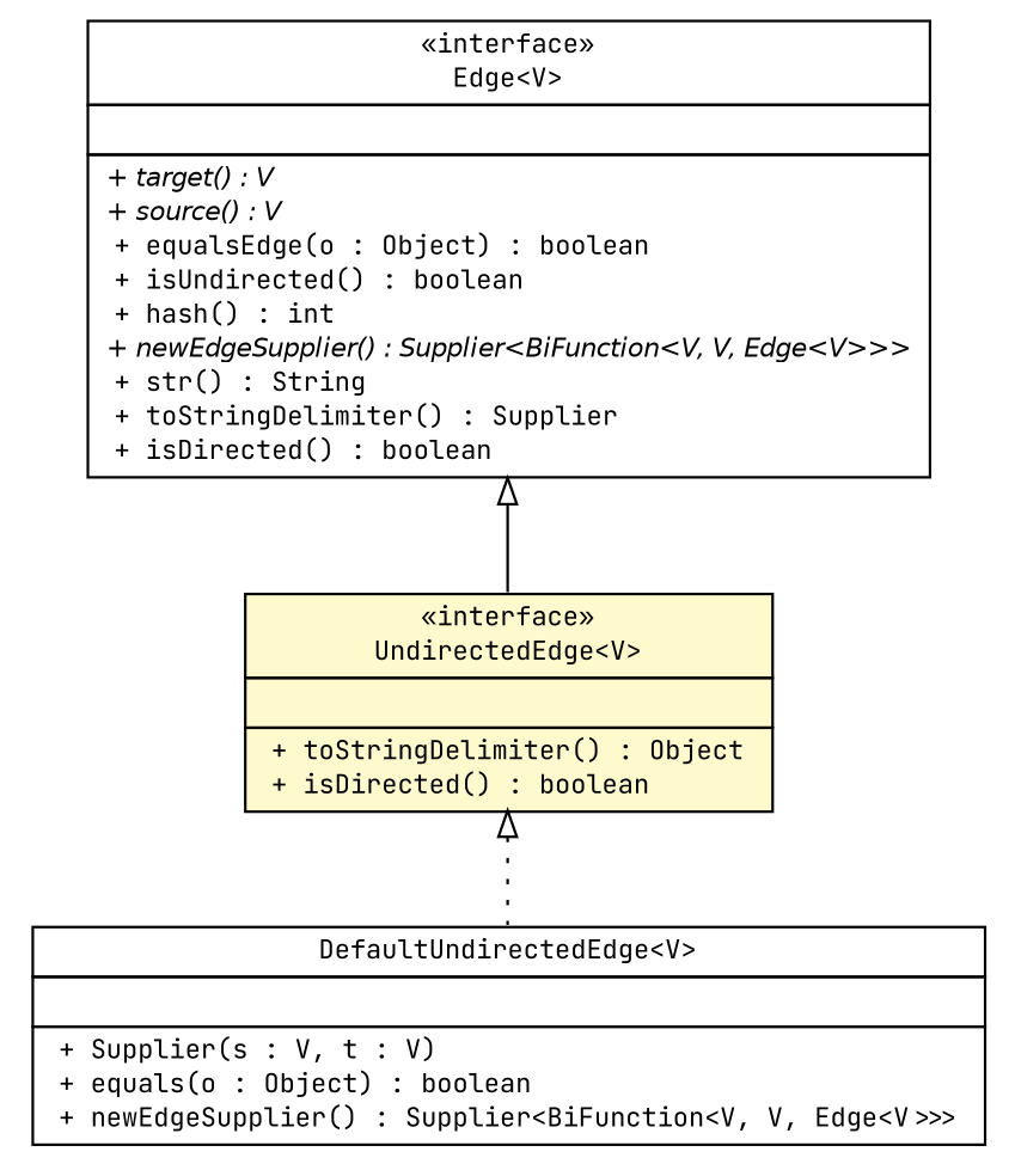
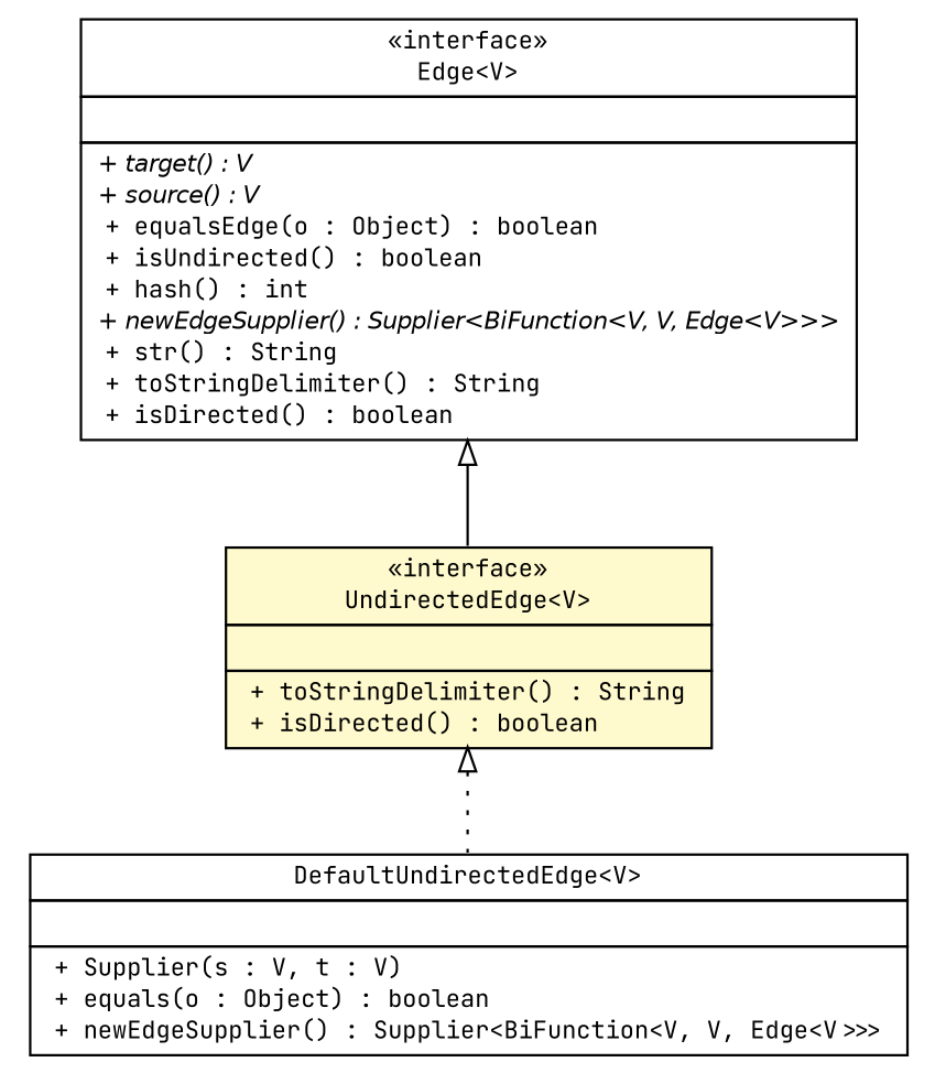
  digraph {
    fontname="JetBrains Mono"
    nodesep=0.25
    ranksep=0.5
    node [fontcolor=black fontname="JetBrains Mono" fontsize=10.0 shape=plaintext]
    edge [arrowtail=empty dir=back fontname="JetBrains Mono" fontsize=10 headport=p labelfontname=Helvetica labelfontsize=10 tailport=p]
-   n1 [label=<<table title="org.jgraphl.edge.Edge" border="0" cellborder="1" cellspacing="0" cellpadding="2" port="p" href="./Edge.html"> 		<tr><td><table border="0" cellspacing="0" cellpadding="1"> <tr><td align="center" balign="center"> &#171;interface&#187; </td></tr> <tr><td align="center" balign="center"> Edge&lt;V&gt; </td></tr> 		</table></td></tr> 		<tr><td><table border="0" cellspacing="0" cellpadding="1"> <tr><td align="left" balign="left">  </td></tr> 		</table></td></tr> 		<tr><td><table border="0" cellspacing="0" cellpadding="1"> <tr><td align="left" balign="left"><font face="Helvetica-Oblique" point-size="10.0"> + target() : V </font></td></tr> <tr><td align="left" balign="left"><font face="Helvetica-Oblique" point-size="10.0"> + source() : V </font></td></tr> <tr><td align="left" balign="left"> + equalsEdge(o : Object) : boolean </td></tr> <tr><td align="left" balign="left"> + isUndirected() : boolean </td></tr> <tr><td align="left" balign="left"> + hash() : int </td></tr> <tr><td align="left" balign="left"><font face="Helvetica-Oblique" point-size="10.0"> + newEdgeSupplier() : Supplier&lt;BiFunction&lt;V, V, Edge&lt;V&gt;&gt;&gt; </font></td></tr> <tr><td align="left" balign="left"> + str() : String </td></tr> <tr><td align="left" balign="left"> + toStringDelimiter() : Supplier </td></tr> <tr><td align="left" balign="left"> + isDirected() : boolean </td></tr> 		</table></td></tr> 		</table>>]
-   n2 [label=<<table title="org.jgraphl.edge.UndirectedEdge" border="0" cellborder="1" cellspacing="0" cellpadding="2" port="p" bgcolor="lemonChiffon" href="./UndirectedEdge.html"> 		<tr><td><table border="0" cellspacing="0" cellpadding="1"> <tr><td align="center" balign="center"> &#171;interface&#187; </td></tr> <tr><td align="center" balign="center"> UndirectedEdge&lt;V&gt; </td></tr> 		</table></td></tr> 		<tr><td><table border="0" cellspacing="0" cellpadding="1"> <tr><td align="left" balign="left">  </td></tr> 		</table></td></tr> 		<tr><td><table border="0" cellspacing="0" cellpadding="1"> <tr><td align="left" balign="left"> + toStringDelimiter() : Object </td></tr> <tr><td align="left" balign="left"> + isDirected() : boolean </td></tr> 		</table></td></tr> 		</table>>]
+   n1 [label=<<table title="org.jgraphl.edge.Edge" border="0" cellborder="1" cellspacing="0" cellpadding="2" port="p" href="./Edge.html"> 		<tr><td><table border="0" cellspacing="0" cellpadding="1"> <tr><td align="center" balign="center"> &#171;interface&#187; </td></tr> <tr><td align="center" balign="center"> Edge&lt;V&gt; </td></tr> 		</table></td></tr> 		<tr><td><table border="0" cellspacing="0" cellpadding="1"> <tr><td align="left" balign="left">  </td></tr> 		</table></td></tr> 		<tr><td><table border="0" cellspacing="0" cellpadding="1"> <tr><td align="left" balign="left"><font face="Helvetica-Oblique" point-size="10.0"> + target() : V </font></td></tr> <tr><td align="left" balign="left"><font face="Helvetica-Oblique" point-size="10.0"> + source() : V </font></td></tr> <tr><td align="left" balign="left"> + equalsEdge(o : Object) : boolean </td></tr> <tr><td align="left" balign="left"> + isUndirected() : boolean </td></tr> <tr><td align="left" balign="left"> + hash() : int </td></tr> <tr><td align="left" balign="left"><font face="Helvetica-Oblique" point-size="10.0"> + newEdgeSupplier() : Supplier&lt;BiFunction&lt;V, V, Edge&lt;V&gt;&gt;&gt; </font></td></tr> <tr><td align="left" balign="left"> + str() : String </td></tr> <tr><td align="left" balign="left"> + toStringDelimiter() : String </td></tr> <tr><td align="left" balign="left"> + isDirected() : boolean </td></tr> 		</table></td></tr> 		</table>>]
+   n2 [label=<<table title="org.jgraphl.edge.UndirectedEdge" border="0" cellborder="1" cellspacing="0" cellpadding="2" port="p" bgcolor="lemonChiffon" href="./UndirectedEdge.html"> 		<tr><td><table border="0" cellspacing="0" cellpadding="1"> <tr><td align="center" balign="center"> &#171;interface&#187; </td></tr> <tr><td align="center" balign="center"> UndirectedEdge&lt;V&gt; </td></tr> 		</table></td></tr> 		<tr><td><table border="0" cellspacing="0" cellpadding="1"> <tr><td align="left" balign="left">  </td></tr> 		</table></td></tr> 		<tr><td><table border="0" cellspacing="0" cellpadding="1"> <tr><td align="left" balign="left"> + toStringDelimiter() : String </td></tr> <tr><td align="left" balign="left"> + isDirected() : boolean </td></tr> 		</table></td></tr> 		</table>>]
    n3 [label=<<table title="org.jgraphl.edge.DefaultUndirectedEdge" border="0" cellborder="1" cellspacing="0" cellpadding="2" port="p" href="./DefaultUndirectedEdge.html"> 		<tr><td><table border="0" cellspacing="0" cellpadding="1"> <tr><td align="center" balign="center"> DefaultUndirectedEdge&lt;V&gt; </td></tr> 		</table></td></tr> 		<tr><td><table border="0" cellspacing="0" cellpadding="1"> <tr><td align="left" balign="left">  </td></tr> 		</table></td></tr> 		<tr><td><table border="0" cellspacing="0" cellpadding="1"> <tr><td align="left" balign="left"> + Supplier(s : V, t : V) </td></tr> <tr><td align="left" balign="left"> + equals(o : Object) : boolean </td></tr> <tr><td align="left" balign="left"> + newEdgeSupplier() : Supplier&lt;BiFunction&lt;V, V, Edge&lt;V&gt;&gt;&gt; </td></tr> 		</table></td></tr> 		</table>>]
    n1 -> n2 [style=solid]
    n2 -> n3 [style=dotted]
  }
